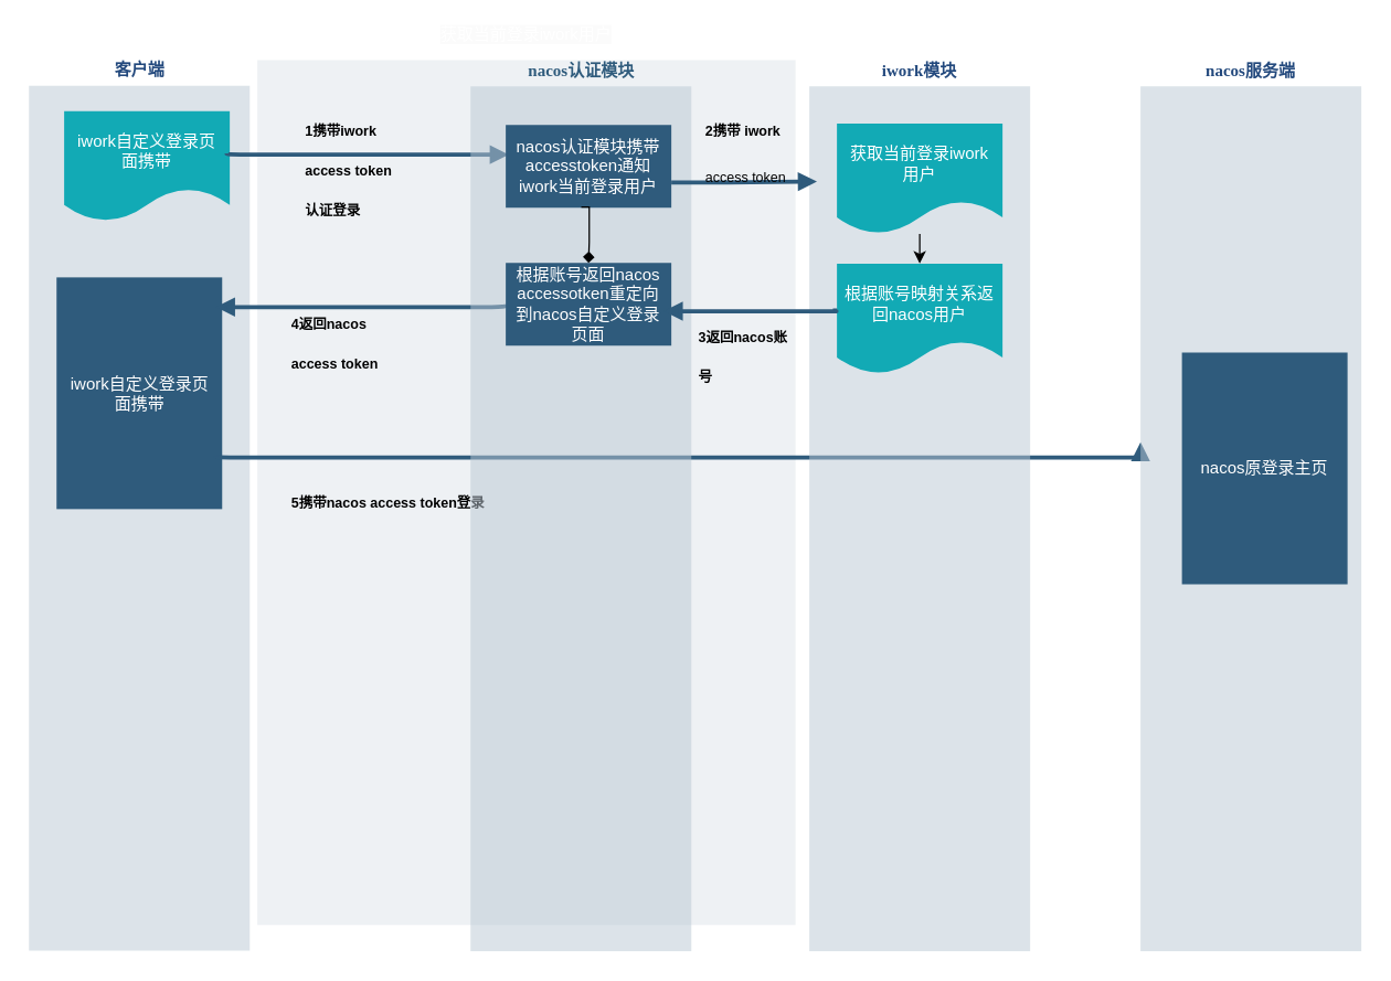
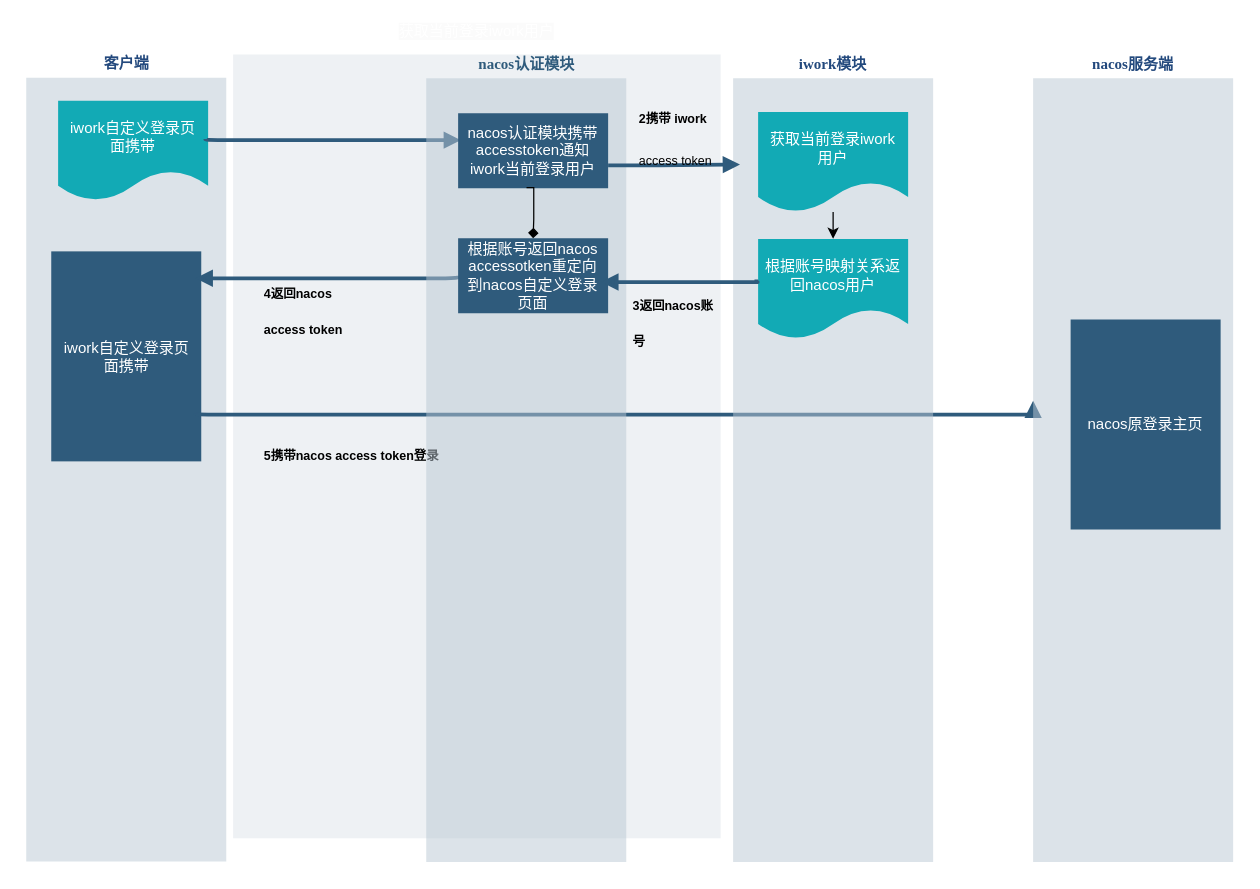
  <mxCell id="0" />
  <mxCell id="1" parent="0" />
  <mxCell id="2" value="&lt;font color=&quot;#23497d&quot;&gt;客户端&lt;/font&gt;" style="swimlane;whiteSpace=wrap;fillColor=none;swimlaneFillColor=#BAC8D3;fontColor=#2F5B7C;fontFamily=Tahoma;html=1;strokeColor=none;opacity=50;" parent="1" vertex="1"><mxGeometry x="20.5" y="38.5" width="160" height="650" as="geometry"><mxRectangle x="20" y="20" width="80" height="23" as="alternateBounds" /></mxGeometry></mxCell>
  <mxCell id="3" value="iwork自定义登录页面携带" style="shape=document;whiteSpace=wrap;verticalAlign=middle;strokeColor=none;fillColor=#12aab5;shadow=0;fontColor=#FFFFFF;fontFamily=Helvetica;fontStyle=0;html=1;fontSize=12;spacing=6;spacingBottom=22;" vertex="1" parent="2"><mxGeometry x="25.5" y="41.5" width="120" height="80" as="geometry" /></mxCell>
  <mxCell id="4" value="iwork自定义登录页面携带" style="whiteSpace=wrap;shadow=0;fontColor=#FFFFFF;fontFamily=Helvetica;fontStyle=0;html=1;fontSize=12;plain-purple;strokeColor=none;fillColor=#2f5b7c;gradientColor=none;spacing=6;verticalAlign=middle;" parent="2" vertex="1"><mxGeometry x="20" y="162" width="120" height="168" as="geometry" /></mxCell>
  <mxCell id="5" value="&#10;&lt;span style=&quot;color: rgb(255, 255, 255); font-family: Helvetica; font-size: 12px; font-style: normal; font-variant-ligatures: normal; font-variant-caps: normal; font-weight: 400; letter-spacing: normal; orphans: 2; text-align: center; text-indent: 0px; text-transform: none; widows: 2; word-spacing: 0px; -webkit-text-stroke-width: 0px; background-color: rgb(251, 251, 251); text-decoration-thickness: initial; text-decoration-style: initial; text-decoration-color: initial; float: none; display: inline !important;&quot;&gt;获取当前登录iwork用户&lt;/span&gt;&#10;&#10;" style="swimlane;whiteSpace=wrap;fillColor=none;swimlaneFillColor=#BAC8D3;fontColor=#2F5B7C;fontFamily=Tahoma;html=1;strokeColor=none;opacity=25;" parent="1" vertex="1"><mxGeometry x="186" y="20" width="390" height="650" as="geometry"><mxRectangle x="20" y="20" width="80" height="23" as="alternateBounds" /></mxGeometry></mxCell>
  <mxCell id="6" value="" style="edgeStyle=segmentEdgeStyle;strokeColor=#2F5B7C;strokeWidth=3;html=1;endArrow=block;endFill=1;" edge="1" parent="5"><mxGeometry x="-20" y="90" width="100" height="100" as="geometry"><mxPoint x="-22.25" y="90.5" as="sourcePoint" /><mxPoint x="182.25" y="91.5" as="targetPoint" /><Array as="points"><mxPoint x="157.75" y="91.5" /><mxPoint x="157.75" y="91.5" /></Array></mxGeometry></mxCell>
  <mxCell id="7" value="" style="edgeStyle=segmentEdgeStyle;strokeColor=#2F5B7C;strokeWidth=3;html=1;endArrow=block;endFill=1;exitX=0;exitY=0.5;exitDx=0;exitDy=0;" edge="1" parent="5" source="14"><mxGeometry x="-15.5" y="89.5" width="100" height="100" as="geometry"><mxPoint x="94.5" y="200" as="sourcePoint" /><mxPoint x="-30" y="202" as="targetPoint" /><Array as="points"><mxPoint x="180" y="202" /></Array></mxGeometry></mxCell>
  <mxCell id="8" value="" style="edgeStyle=segmentEdgeStyle;strokeColor=#2F5B7C;strokeWidth=3;html=1;endArrow=block;endFill=1;" edge="1" parent="5"><mxGeometry x="-210" y="20" width="100" height="100" as="geometry"><mxPoint x="-30" y="310" as="sourcePoint" /><mxPoint x="640" y="300" as="targetPoint" /><Array as="points"><mxPoint x="150" y="311" /><mxPoint x="150" y="311" /></Array></mxGeometry></mxCell>
- <mxCell id="9" value="&lt;h1&gt;&lt;font size=&quot;1&quot;&gt;1携带iwork access token认证登录&lt;/font&gt;&lt;/h1&gt;" style="text;html=1;strokeColor=none;fillColor=none;spacing=5;spacingTop=-20;whiteSpace=wrap;overflow=hidden;rounded=0;" vertex="1" parent="5"><mxGeometry x="30" y="50" width="80" height="100" as="geometry" /></mxCell>
  <mxCell id="10" value="&lt;h1&gt;&lt;font size=&quot;1&quot;&gt;4返回nacos access token&lt;/font&gt;&lt;/h1&gt;" style="text;html=1;strokeColor=none;fillColor=none;spacing=5;spacingTop=-20;whiteSpace=wrap;overflow=hidden;rounded=0;" vertex="1" parent="5"><mxGeometry x="20" y="190" width="80" height="100" as="geometry" /></mxCell>
  <mxCell id="11" value="&lt;h1&gt;&lt;font size=&quot;1&quot;&gt;5携带nacos access token登录&lt;/font&gt;&lt;/h1&gt;" style="text;html=1;strokeColor=none;fillColor=none;spacing=5;spacingTop=-20;whiteSpace=wrap;overflow=hidden;rounded=0;" vertex="1" parent="5"><mxGeometry x="20" y="320" width="370" height="100" as="geometry" /></mxCell>
  <mxCell id="12" value="nacos认证模块" style="swimlane;whiteSpace=wrap;fillColor=none;swimlaneFillColor=#BAC8D3;fontColor=#2F5B7C;fontFamily=Tahoma;html=1;strokeColor=none;opacity=50;" parent="1" vertex="1"><mxGeometry x="340.5" y="39" width="160" height="650" as="geometry"><mxRectangle x="20" y="20" width="80" height="23" as="alternateBounds" /></mxGeometry></mxCell>
  <mxCell id="13" value="nacos认证模块携带accesstoken通知iwork当前登录用户" style="whiteSpace=wrap;shadow=0;fontColor=#FFFFFF;fontFamily=Helvetica;fontStyle=0;html=1;fontSize=12;plain-purple;strokeColor=none;fillColor=#2f5b7c;gradientColor=none;spacing=6;verticalAlign=middle;" parent="12" vertex="1"><mxGeometry x="25.5" y="51" width="120" height="60" as="geometry" /></mxCell>
  <mxCell id="14" value="根据账号返回nacos accessotken重定向到nacos自定义登录页面" style="whiteSpace=wrap;strokeColor=none;fillColor=#2f5b7c;shadow=0;fontColor=#FFFFFF;fontFamily=Helvetica;fontStyle=0;html=1;fontSize=12;spacing=6;verticalAlign=middle;" vertex="1" parent="12"><mxGeometry x="25.5" y="151" width="120" height="60" as="geometry" /></mxCell>
  <mxCell id="15" value="" style="edgeStyle=orthogonalEdgeStyle;rounded=0;orthogonalLoop=1;jettySize=auto;html=1;exitX=0.456;exitY=0.99;exitDx=0;exitDy=0;exitPerimeter=0;entryX=0.5;entryY=0;entryDx=0;entryDy=0;endArrow=diamond;" edge="1" parent="12" source="13" target="14"><mxGeometry relative="1" as="geometry"><mxPoint x="80" y="130" as="sourcePoint" /><mxPoint x="-60.029" y="301" as="targetPoint" /><Array as="points"><mxPoint x="86" y="110" /><mxPoint x="86" y="136" /></Array></mxGeometry></mxCell>
  <mxCell id="16" value="&lt;font color=&quot;#23497d&quot;&gt;iwork模块&lt;/font&gt;" style="swimlane;whiteSpace=wrap;fillColor=none;swimlaneFillColor=#BAC8D3;fontColor=#2F5B7C;fontFamily=Tahoma;html=1;strokeColor=none;opacity=50;" vertex="1" parent="1"><mxGeometry x="586" y="39" width="160" height="650" as="geometry"><mxRectangle x="20" y="20" width="80" height="23" as="alternateBounds" /></mxGeometry></mxCell>
  <mxCell id="17" value="" style="edgeStyle=orthogonalEdgeStyle;rounded=0;orthogonalLoop=1;jettySize=auto;html=1;" edge="1" parent="16" source="18" target="19"><mxGeometry relative="1" as="geometry" /></mxCell>
  <mxCell id="18" value="获取当前登录iwork用户" style="shape=document;whiteSpace=wrap;verticalAlign=middle;strokeColor=none;fillColor=#12aab5;shadow=0;fontColor=#FFFFFF;fontFamily=Helvetica;fontStyle=0;html=1;fontSize=12;spacing=6;spacingBottom=22;" vertex="1" parent="16"><mxGeometry x="20" y="50" width="120" height="80" as="geometry" /></mxCell>
  <mxCell id="19" value="根据账号映射关系返回nacos用户" style="shape=document;whiteSpace=wrap;verticalAlign=middle;strokeColor=none;fillColor=#12aab5;shadow=0;fontColor=#FFFFFF;fontFamily=Helvetica;fontStyle=0;html=1;fontSize=12;spacing=6;spacingBottom=22;" vertex="1" parent="16"><mxGeometry x="20" y="151.5" width="120" height="80" as="geometry" /></mxCell>
  <mxCell id="20" value="" style="edgeStyle=segmentEdgeStyle;strokeColor=#2F5B7C;strokeWidth=3;html=1;endArrow=block;endFill=1;exitX=-0.012;exitY=0.407;exitDx=0;exitDy=0;exitPerimeter=0;" parent="1" source="19" edge="1"><mxGeometry x="164.5" y="178.5" width="100" height="100" as="geometry"><mxPoint x="606" y="235" as="sourcePoint" /><mxPoint x="480.5" y="225" as="targetPoint" /><Array as="points"><mxPoint x="605" y="225" /><mxPoint x="606" y="225" /></Array></mxGeometry></mxCell>
  <mxCell id="21" value="" style="edgeStyle=segmentEdgeStyle;strokeColor=#2F5B7C;strokeWidth=3;html=1;endArrow=block;endFill=1;entryX=0;entryY=0.5;entryDx=0;entryDy=0;" edge="1" parent="1"><mxGeometry x="164.5" y="178.5" width="100" height="100" as="geometry"><mxPoint x="486" y="131.77" as="sourcePoint" /><mxPoint x="591.5" y="131" as="targetPoint" /><Array as="points"><mxPoint x="516.5" y="132" /></Array></mxGeometry></mxCell>
  <mxCell id="22" value="&lt;font color=&quot;#23497d&quot;&gt;nacos服务端&lt;/font&gt;" style="swimlane;whiteSpace=wrap;fillColor=none;swimlaneFillColor=#BAC8D3;fontColor=#2F5B7C;fontFamily=Tahoma;html=1;strokeColor=none;opacity=50;" vertex="1" parent="1"><mxGeometry x="826" y="39" width="160" height="650" as="geometry"><mxRectangle x="20" y="20" width="80" height="23" as="alternateBounds" /></mxGeometry></mxCell>
  <mxCell id="23" value="nacos原登录主页&lt;br&gt;" style="whiteSpace=wrap;shadow=0;fontColor=#FFFFFF;fontFamily=Helvetica;fontStyle=0;html=1;fontSize=12;plain-purple;strokeColor=none;fillColor=#2f5b7c;gradientColor=none;spacing=6;verticalAlign=middle;" vertex="1" parent="22"><mxGeometry x="30" y="216" width="120" height="168" as="geometry" /></mxCell>
  <mxCell id="24" value="&lt;h1&gt;&lt;font size=&quot;1&quot;&gt;2携带 iwork&lt;/font&gt;&lt;/h1&gt;&lt;div&gt;&lt;font size=&quot;1&quot;&gt;access token&lt;/font&gt;&lt;/div&gt;" style="text;html=1;strokeColor=none;fillColor=none;spacing=5;spacingTop=-20;whiteSpace=wrap;overflow=hidden;rounded=0;" vertex="1" parent="1"><mxGeometry x="506" y="70" width="80" height="100" as="geometry" /></mxCell>
  <mxCell id="25" value="&lt;h1&gt;&lt;font size=&quot;1&quot;&gt;3返回nacos账号&lt;/font&gt;&lt;/h1&gt;" style="text;html=1;strokeColor=none;fillColor=none;spacing=5;spacingTop=-20;whiteSpace=wrap;overflow=hidden;rounded=0;" vertex="1" parent="1"><mxGeometry x="500.5" y="220" width="80" height="100" as="geometry" /></mxCell>
